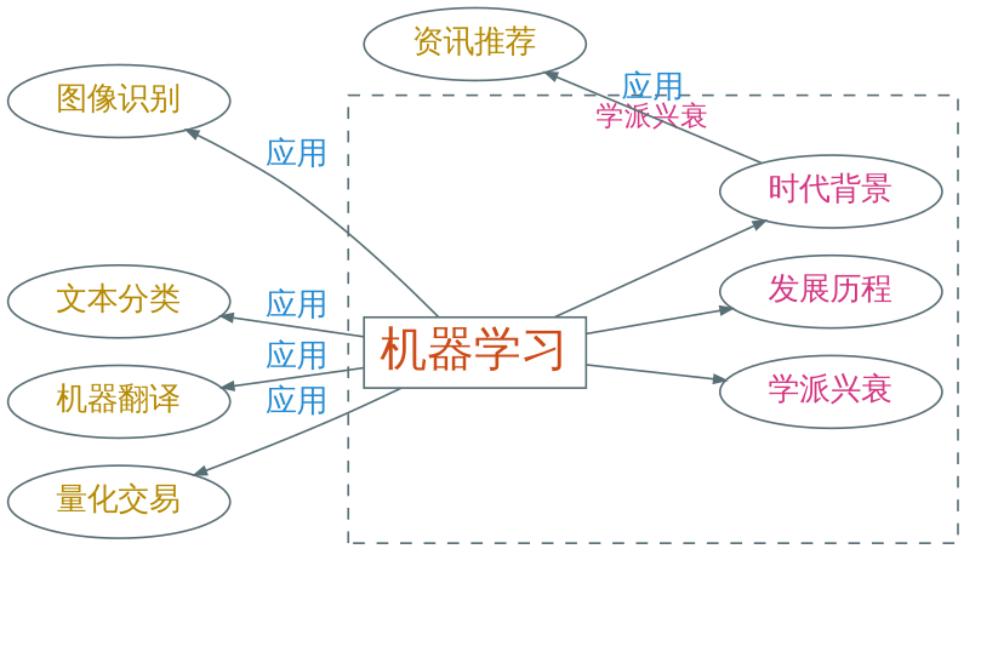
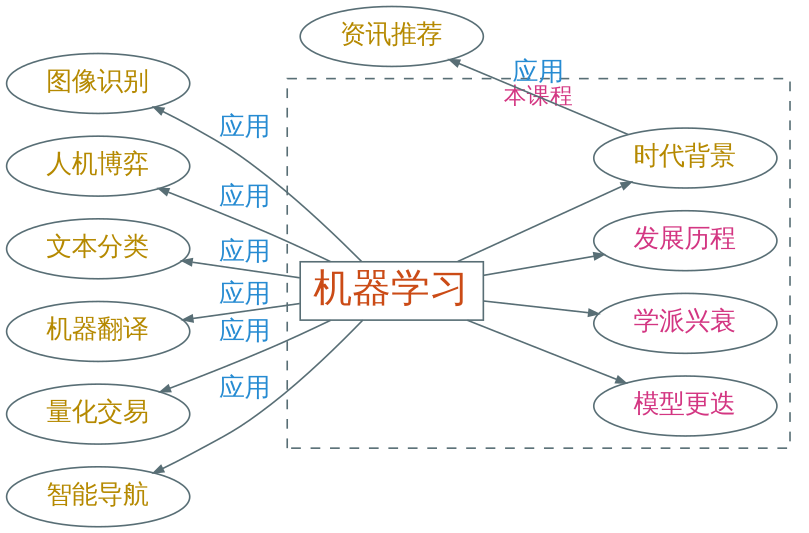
  digraph {
    nodesep=0.2
    rankdir=LR
    ranksep=0.5
    node [color="#586e75" fontcolor="#b58900" fontname="Ysabeau,LXGWWenKai" fontsize=16 shape=ellipse]
    edge [arrowsize=0.6 color="#586e75" fontcolor="#268bd2" fontname="Ysabeau,LXGWWenKai" fontsize=16 dir=back]
    "机器学习" [fontcolor="#cb4b16" fontsize=24 shape=box]
+   "模型更迭" [fontcolor="#d33682"]
    "学派兴衰" [fontcolor="#d33682"]
    "发展历程" [fontcolor="#d33682"]
-   "时代背景" [fontcolor="#d33682"]
+   "时代背景"
    "图像识别"
+   "人机博弈"
    "资讯推荐"
    "文本分类"
    "机器翻译"
    "量化交易"
+   "智能导航"
    subgraph cluster_1 {
      color="#586e75"
      fontcolor="#d33682"
      fontname="Ysabeau,LXGWWenKai"
-     label="学派兴衰"
+     label="本课程"
      style=dashed
      "机器学习"
+     "模型更迭"
      "学派兴衰"
      "发展历程"
      "时代背景"
    }
+   "机器学习" -> "模型更迭" [dir=""]
    "机器学习" -> "学派兴衰" [dir=""]
    "机器学习" -> "发展历程" [dir=""]
    "机器学习" -> "时代背景" [dir=""]
    "图像识别" -> "机器学习" [label="应用"]
+   "人机博弈" -> "机器学习" [label="应用"]
    "资讯推荐" -> "时代背景" [label="应用"]
    "文本分类" -> "机器学习" [label="应用"]
    "机器翻译" -> "机器学习" [label="应用"]
    "量化交易" -> "机器学习" [label="应用"]
+   "智能导航" -> "机器学习" [label="应用"]
  }
